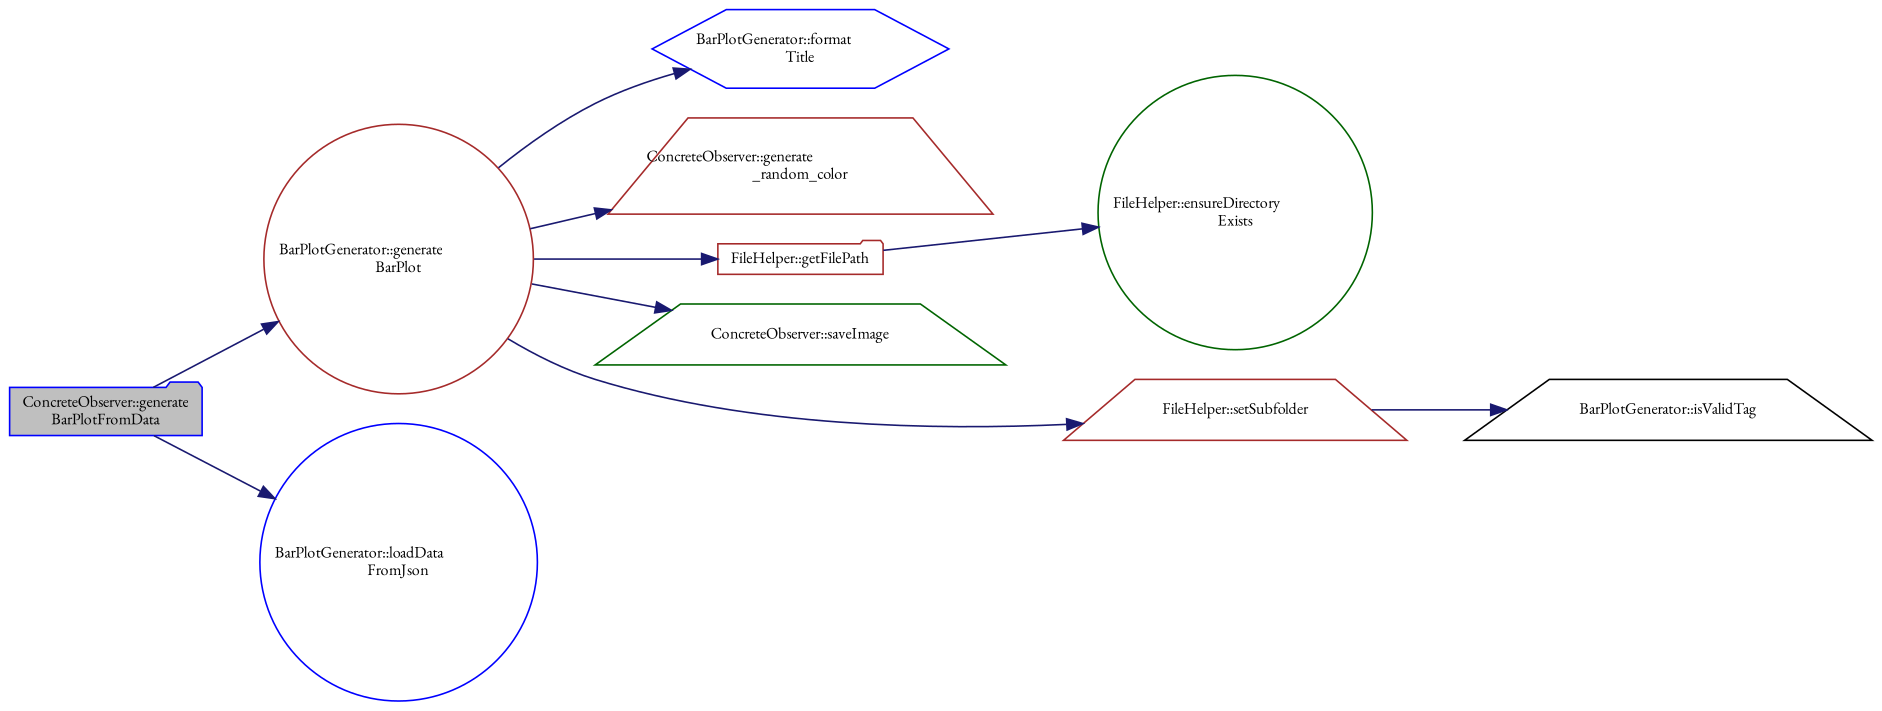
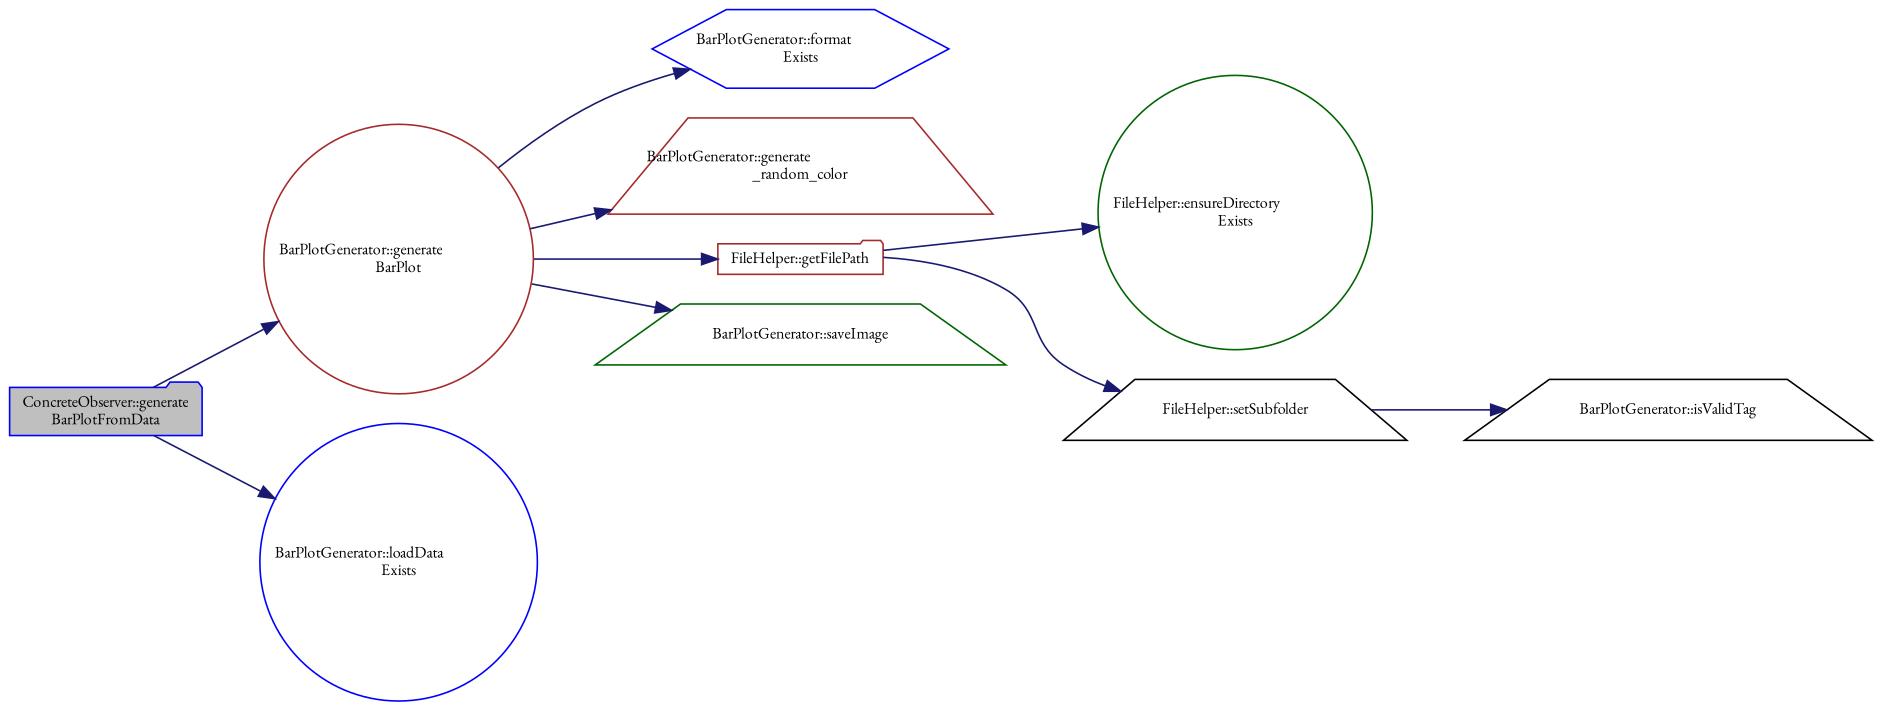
  digraph {
    fontname="EB Garamond"
    rankdir=LR
    node [color=blue fillcolor=white fontname="EB Garamond" fontsize=10 shape=trapezium style=filled]
    edge [color=midnightblue fontname="EB Garamond" fontsize=10 labelfontname=Helvetica labelfontsize=10 style=solid]
    n1 [fillcolor=grey75 fontcolor=black height=0.2 label="ConcreteObserver::generate\lBarPlotFromData" shape=folder width=0.4]
    n2 [color=brown height=0.2 label="BarPlotGenerator::generate\lBarPlot" shape=circle width=0.4]
-   n3 [height=0.2 label="BarPlotGenerator::loadData\lFromJson" shape=circle width=0.4]
-   n4 [height=0.2 label="BarPlotGenerator::format\lTitle" shape=hexagon width=0.4]
-   n5 [color=brown height=0.2 label="ConcreteObserver::generate\l_random_color" width=0.4]
+   n3 [height=0.2 label="BarPlotGenerator::loadData\lExists" shape=circle width=0.4]
+   n4 [height=0.2 label="BarPlotGenerator::format\lExists" shape=hexagon width=0.4]
+   n5 [color=brown height=0.2 label="BarPlotGenerator::generate\l_random_color" width=0.4]
    n6 [color=brown height=0.2 label="FileHelper::getFilePath" shape=folder width=0.4]
-   n7 [color=darkgreen height=0.2 label="ConcreteObserver::saveImage" width=0.4]
-   n8 [color=brown height=0.2 label="FileHelper::setSubfolder" width=0.4]
+   n7 [color=darkgreen height=0.2 label="BarPlotGenerator::saveImage" width=0.4]
+   n8 [color=black height=0.2 label="FileHelper::setSubfolder" width=0.4]
    n9 [color=darkgreen height=0.2 label="FileHelper::ensureDirectory\lExists" shape=circle width=0.4]
    n10 [color=black height=0.2 label="BarPlotGenerator::isValidTag" width=0.4]
    n1 -> n2
    n1 -> n3
    n2 -> n4
    n2 -> n5
    n2 -> n6
    n2 -> n7
-   n2 -> n8
+   n6 -> n8
    n6 -> n9
    n8 -> n10
  }
